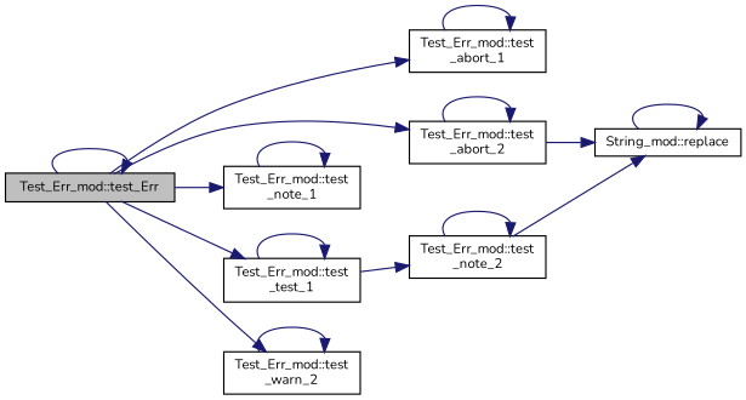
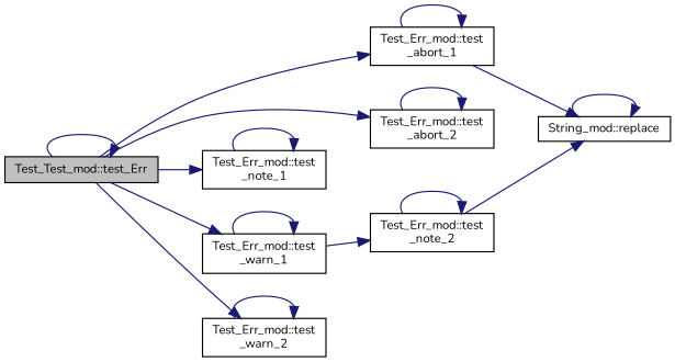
  digraph {
    fontname=Nunito
    rankdir=LR
    node [color=black fillcolor=white fontname=Nunito fontsize=10 shape=record style=filled]
    edge [color=midnightblue fontname=Nunito fontsize=10 labelfontname=Helvetica labelfontsize=10 style=solid]
-   n1 [fillcolor=grey75 fontcolor=black height=0.2 label="Test_Err_mod::test_Err" width=0.4]
+   n1 [fillcolor=grey75 fontcolor=black height=0.2 label="Test_Test_mod::test_Err" width=0.4]
    n2 [height=0.2 label="Test_Err_mod::test\l_abort_1" width=0.4]
    n3 [height=0.2 label="Test_Err_mod::test\l_abort_2" width=0.4]
    n4 [height=0.2 label="Test_Err_mod::test\l_note_1" width=0.4]
-   n5 [height=0.2 label="Test_Err_mod::test\l_test_1" width=0.4]
+   n5 [height=0.2 label="Test_Err_mod::test\l_warn_1" width=0.4]
    n6 [height=0.2 label="Test_Err_mod::test\l_warn_2" width=0.4]
    n7 [height=0.2 label="String_mod::replace" width=0.4]
    n8 [height=0.2 label="Test_Err_mod::test\l_note_2" width=0.4]
    n1 -> n1
    n1 -> n2
    n1 -> n3
    n1 -> n4
    n1 -> n5
    n1 -> n6
    n2 -> n2
    n3 -> n3
-   n3 -> n7
+   n2 -> n7
    n4 -> n4
    n5 -> n5
    n5 -> n8
    n6 -> n6
    n7 -> n7
    n8 -> n7
    n8 -> n8
  }
